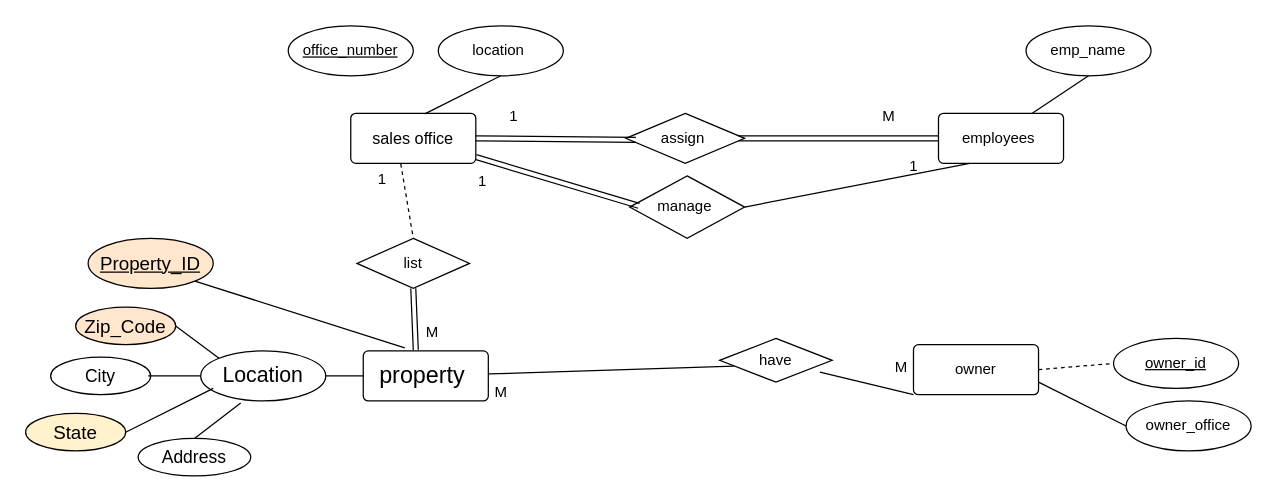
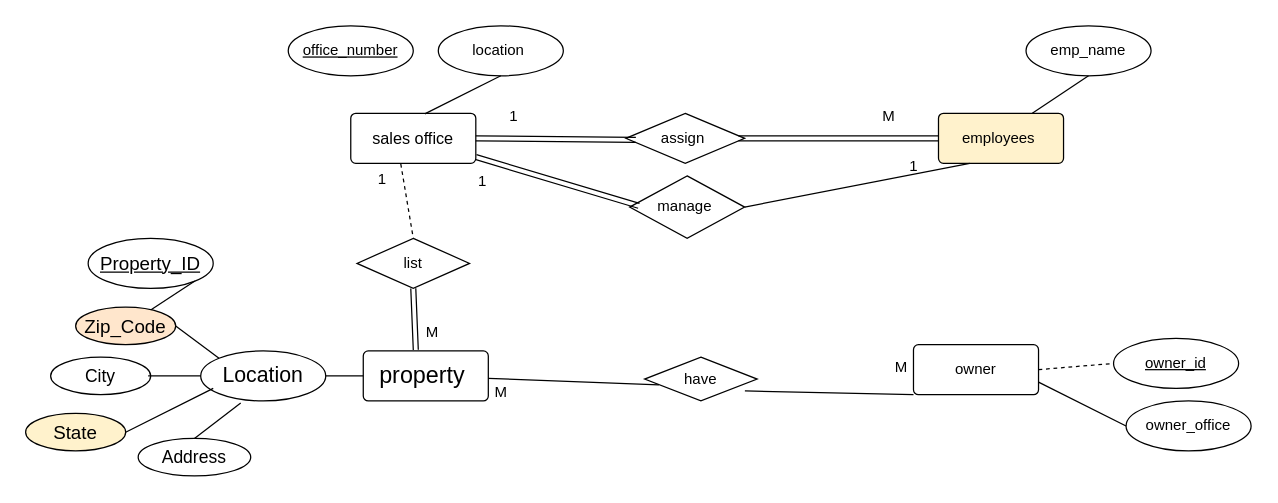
  <mxCell id="0" />
  <mxCell id="1" parent="0" />
  <mxCell id="2" value="&lt;font style=&quot;font-size: 13px;&quot;&gt;sales office&lt;/font&gt;" style="rounded=1;arcSize=10;whiteSpace=wrap;html=1;align=center;" vertex="1" parent="1"><mxGeometry x="280" y="90" width="100" height="40" as="geometry" /></mxCell>
  <mxCell id="3" value="&lt;u&gt;office_number&lt;/u&gt;" style="ellipse;whiteSpace=wrap;html=1;align=center;" vertex="1" parent="1"><mxGeometry x="230" y="20" width="100" height="40" as="geometry" /></mxCell>
  <mxCell id="4" value="location&amp;nbsp;" style="ellipse;whiteSpace=wrap;html=1;align=center;" vertex="1" parent="1"><mxGeometry x="350" y="20" width="100" height="40" as="geometry" /></mxCell>
  <mxCell id="5" value="" style="endArrow=none;html=1;rounded=0;exitX=0.5;exitY=1;exitDx=0;exitDy=0;entryX=0.592;entryY=0.01;entryDx=0;entryDy=0;entryPerimeter=0;" edge="1" parent="1" source="4" target="2"><mxGeometry relative="1" as="geometry"><mxPoint x="410" y="70" as="sourcePoint" /><mxPoint x="445" y="110" as="targetPoint" /><Array as="points" /></mxGeometry></mxCell>
- <mxCell id="6" value="employees&amp;nbsp;" style="rounded=1;arcSize=10;whiteSpace=wrap;html=1;align=center;" vertex="1" parent="1"><mxGeometry x="750" y="90" width="100" height="40" as="geometry" /></mxCell>
+ <mxCell id="6" value="employees&amp;nbsp;" style="rounded=1;arcSize=10;whiteSpace=wrap;html=1;align=center;fillColor=#fff2cc;" vertex="1" parent="1"><mxGeometry x="750" y="90" width="100" height="40" as="geometry" /></mxCell>
  <mxCell id="7" value="emp_name" style="ellipse;whiteSpace=wrap;html=1;align=center;" vertex="1" parent="1"><mxGeometry x="820" y="20" width="100" height="40" as="geometry" /></mxCell>
  <mxCell id="8" value="" style="endArrow=none;html=1;rounded=0;exitX=0.5;exitY=1;exitDx=0;exitDy=0;entryX=0.75;entryY=0;entryDx=0;entryDy=0;" edge="1" parent="1" source="7" target="6"><mxGeometry relative="1" as="geometry"><mxPoint x="855.2" y="60" as="sourcePoint" /><mxPoint x="810" y="96" as="targetPoint" /><Array as="points" /></mxGeometry></mxCell>
  <mxCell id="9" value="&lt;span id=&quot;docs-internal-guid-a40289fe-7fff-3c31-e89a-48deb0fe9cfd&quot;&gt;&lt;span style=&quot;font-size: 14pt; font-family: Arial, sans-serif; background-color: transparent; font-variant-numeric: normal; font-variant-east-asian: normal; font-variant-alternates: normal; font-variant-position: normal; vertical-align: baseline; white-space-collapse: preserve;&quot;&gt;property &lt;/span&gt;&lt;/span&gt;" style="rounded=1;arcSize=10;whiteSpace=wrap;html=1;align=center;" vertex="1" parent="1"><mxGeometry x="290" y="280" width="100" height="40" as="geometry" /></mxCell>
- <mxCell id="10" value="&lt;span id=&quot;docs-internal-guid-83a933f4-7fff-68ca-2d6f-78c5c4ba08d6&quot;&gt;&lt;span style=&quot;font-size: 15px; font-family: Arial, sans-serif; background-color: transparent; font-variant-numeric: normal; font-variant-east-asian: normal; font-variant-alternates: normal; font-variant-position: normal; vertical-align: baseline; white-space-collapse: preserve;&quot;&gt;&lt;u&gt;Property_ID&lt;/u&gt;&lt;/span&gt;&lt;/span&gt;" style="ellipse;whiteSpace=wrap;html=1;align=center;fillColor=#ffe6cc;" vertex="1" parent="1"><mxGeometry x="70" y="190" width="100" height="40" as="geometry" /></mxCell>
+ <mxCell id="10" value="&lt;span id=&quot;docs-internal-guid-83a933f4-7fff-68ca-2d6f-78c5c4ba08d6&quot;&gt;&lt;span style=&quot;font-size: 15px; font-family: Arial, sans-serif; background-color: transparent; font-variant-numeric: normal; font-variant-east-asian: normal; font-variant-alternates: normal; font-variant-position: normal; vertical-align: baseline; white-space-collapse: preserve;&quot;&gt;&lt;u&gt;Property_ID&lt;/u&gt;&lt;/span&gt;&lt;/span&gt;" style="ellipse;whiteSpace=wrap;html=1;align=center;" vertex="1" parent="1"><mxGeometry x="70" y="190" width="100" height="40" as="geometry" /></mxCell>
  <mxCell id="11" value="&lt;span id=&quot;docs-internal-guid-4574cbdf-7fff-9b85-7a3a-1b6a4e3f01fb&quot;&gt;&lt;span style=&quot;font-size: 17px; font-family: Arial, sans-serif; background-color: transparent; font-variant-numeric: normal; font-variant-east-asian: normal; font-variant-alternates: normal; font-variant-position: normal; vertical-align: baseline; white-space-collapse: preserve;&quot;&gt;Location&lt;/span&gt;&lt;/span&gt;" style="ellipse;whiteSpace=wrap;html=1;align=center;" vertex="1" parent="1"><mxGeometry x="160" y="280" width="100" height="40" as="geometry" /></mxCell>
  <mxCell id="12" value="&lt;span id=&quot;docs-internal-guid-0525c4d7-7fff-f24d-7714-2a5ecf475856&quot;&gt;&lt;span style=&quot;font-size: 14px; font-family: Arial, sans-serif; background-color: transparent; font-variant-numeric: normal; font-variant-east-asian: normal; font-variant-alternates: normal; font-variant-position: normal; vertical-align: baseline; white-space-collapse: preserve;&quot;&gt;Address&lt;/span&gt;&lt;/span&gt;" style="ellipse;whiteSpace=wrap;html=1;align=center;" vertex="1" parent="1"><mxGeometry x="110" y="350" width="90" height="30" as="geometry" /></mxCell>
  <mxCell id="13" value="&lt;span id=&quot;docs-internal-guid-02eaac0e-7fff-12d1-114c-93bcebaabfb0&quot;&gt;&lt;span style=&quot;font-size: 14px; font-family: Arial, sans-serif; background-color: transparent; font-variant-numeric: normal; font-variant-east-asian: normal; font-variant-alternates: normal; font-variant-position: normal; vertical-align: baseline; white-space-collapse: preserve;&quot;&gt;City&lt;/span&gt;&lt;/span&gt;" style="ellipse;whiteSpace=wrap;html=1;align=center;" vertex="1" parent="1"><mxGeometry x="40" y="285" width="80" height="30" as="geometry" /></mxCell>
  <mxCell id="14" value="&lt;span id=&quot;docs-internal-guid-0d21e450-7fff-334a-6dda-fb9d7b494d0e&quot;&gt;&lt;span style=&quot;font-size: 15px; font-family: Arial, sans-serif; background-color: transparent; font-variant-numeric: normal; font-variant-east-asian: normal; font-variant-alternates: normal; font-variant-position: normal; vertical-align: baseline; white-space-collapse: preserve;&quot;&gt;State&lt;/span&gt;&lt;/span&gt;" style="ellipse;whiteSpace=wrap;html=1;align=center;fillColor=#fff2cc;" vertex="1" parent="1"><mxGeometry x="20" y="330" width="80" height="30" as="geometry" /></mxCell>
  <mxCell id="15" value="&lt;span id=&quot;docs-internal-guid-6823d4c2-7fff-4a7a-ea0c-1dfe693ccae6&quot;&gt;&lt;span style=&quot;font-size: 15px; font-family: Arial, sans-serif; background-color: transparent; font-variant-numeric: normal; font-variant-east-asian: normal; font-variant-alternates: normal; font-variant-position: normal; vertical-align: baseline; white-space-collapse: preserve;&quot;&gt;Zip_Code&lt;/span&gt;&lt;/span&gt;" style="ellipse;whiteSpace=wrap;html=1;align=center;fillColor=#ffe6cc;" vertex="1" parent="1"><mxGeometry x="60" y="245" width="80" height="30" as="geometry" /></mxCell>
- <mxCell id="16" value="" style="endArrow=none;html=1;rounded=0;exitX=1;exitY=1;exitDx=0;exitDy=0;entryX=0.332;entryY=-0.06;entryDx=0;entryDy=0;entryPerimeter=0;" edge="1" parent="1" source="10" target="9"><mxGeometry relative="1" as="geometry"><mxPoint x="340" y="250" as="sourcePoint" /><mxPoint x="500" y="250" as="targetPoint" /></mxGeometry></mxCell>
+ <mxCell id="16" value="" style="endArrow=none;html=1;rounded=0;exitX=1;exitY=1;exitDx=0;exitDy=0;" edge="1" parent="1" source="10" target="15"><mxGeometry relative="1" as="geometry"><mxPoint x="340" y="250" as="sourcePoint" /><mxPoint x="500" y="250" as="targetPoint" /></mxGeometry></mxCell>
  <mxCell id="17" value="" style="endArrow=none;html=1;rounded=0;exitX=1;exitY=0.5;exitDx=0;exitDy=0;entryX=0;entryY=0.5;entryDx=0;entryDy=0;" edge="1" parent="1" source="11" target="9"><mxGeometry relative="1" as="geometry"><mxPoint x="260" y="300" as="sourcePoint" /><mxPoint x="280" y="300" as="targetPoint" /></mxGeometry></mxCell>
  <mxCell id="18" value="" style="endArrow=none;html=1;rounded=0;exitX=1;exitY=0.5;exitDx=0;exitDy=0;entryX=0;entryY=0;entryDx=0;entryDy=0;" edge="1" parent="1" source="15" target="11"><mxGeometry relative="1" as="geometry"><mxPoint x="160" y="259.5" as="sourcePoint" /><mxPoint x="230" y="259.5" as="targetPoint" /><Array as="points" /></mxGeometry></mxCell>
  <mxCell id="19" value="" style="endArrow=none;html=1;rounded=0;entryX=0;entryY=0.5;entryDx=0;entryDy=0;" edge="1" parent="1" target="11"><mxGeometry relative="1" as="geometry"><mxPoint x="118" y="300" as="sourcePoint" /><mxPoint x="160" y="300" as="targetPoint" /></mxGeometry></mxCell>
  <mxCell id="20" value="" style="endArrow=none;html=1;rounded=0;exitX=1;exitY=0.5;exitDx=0;exitDy=0;" edge="1" parent="1" source="14"><mxGeometry relative="1" as="geometry"><mxPoint x="240" y="380" as="sourcePoint" /><mxPoint x="170" y="310" as="targetPoint" /></mxGeometry></mxCell>
  <mxCell id="21" value="" style="endArrow=none;html=1;rounded=0;exitX=0.5;exitY=0;exitDx=0;exitDy=0;entryX=0.32;entryY=1.04;entryDx=0;entryDy=0;entryPerimeter=0;" edge="1" parent="1" source="12" target="11"><mxGeometry relative="1" as="geometry"><mxPoint x="200" y="350" as="sourcePoint" /><mxPoint x="360" y="350" as="targetPoint" /></mxGeometry></mxCell>
  <mxCell id="22" value="owner" style="rounded=1;arcSize=10;whiteSpace=wrap;html=1;align=center;" vertex="1" parent="1"><mxGeometry x="730" y="275" width="100" height="40" as="geometry" /></mxCell>
  <mxCell id="23" value="&lt;u&gt;owner_id&lt;/u&gt;" style="ellipse;whiteSpace=wrap;html=1;align=center;" vertex="1" parent="1"><mxGeometry x="890" y="270" width="100" height="40" as="geometry" /></mxCell>
  <mxCell id="24" value="" style="endArrow=none;html=1;rounded=0;exitX=1;exitY=0.5;exitDx=0;exitDy=0;entryX=0;entryY=0.5;entryDx=0;entryDy=0;dashed=1;" edge="1" parent="1" source="22" target="23"><mxGeometry relative="1" as="geometry"><mxPoint x="850" y="300" as="sourcePoint" /><mxPoint x="1010" y="300" as="targetPoint" /></mxGeometry></mxCell>
  <mxCell id="25" value="owner_office" style="ellipse;whiteSpace=wrap;html=1;align=center;" vertex="1" parent="1"><mxGeometry x="900" y="320" width="100" height="40" as="geometry" /></mxCell>
  <mxCell id="26" value="" style="endArrow=none;html=1;rounded=0;exitX=1;exitY=0.75;exitDx=0;exitDy=0;entryX=0;entryY=0.5;entryDx=0;entryDy=0;" edge="1" parent="1" source="22" target="25"><mxGeometry relative="1" as="geometry"><mxPoint x="790" y="350" as="sourcePoint" /><mxPoint x="950" y="350" as="targetPoint" /></mxGeometry></mxCell>
  <mxCell id="27" value="assign&amp;nbsp;" style="shape=rhombus;perimeter=rhombusPerimeter;whiteSpace=wrap;html=1;align=center;" vertex="1" parent="1"><mxGeometry x="500" y="90" width="95" height="40" as="geometry" /></mxCell>
  <mxCell id="28" value="M" style="text;html=1;align=center;verticalAlign=middle;resizable=0;points=[];autosize=1;strokeColor=none;fillColor=none;" vertex="1" parent="1"><mxGeometry x="695" y="78" width="30" height="30" as="geometry" /></mxCell>
  <mxCell id="29" value="1" style="text;html=1;align=center;verticalAlign=middle;resizable=0;points=[];autosize=1;strokeColor=none;fillColor=none;" vertex="1" parent="1"><mxGeometry x="395" y="78" width="30" height="30" as="geometry" /></mxCell>
  <mxCell id="30" value="" style="shape=link;html=1;rounded=0;" edge="1" parent="1"><mxGeometry relative="1" as="geometry"><mxPoint x="590" y="110" as="sourcePoint" /><mxPoint x="750" y="110" as="targetPoint" /></mxGeometry></mxCell>
  <mxCell id="31" value="manage&amp;nbsp;" style="shape=rhombus;perimeter=rhombusPerimeter;whiteSpace=wrap;html=1;align=center;" vertex="1" parent="1"><mxGeometry x="503" y="140" width="92" height="50" as="geometry" /></mxCell>
  <mxCell id="32" value="1" style="text;html=1;align=center;verticalAlign=middle;resizable=0;points=[];autosize=1;strokeColor=none;fillColor=none;" vertex="1" parent="1"><mxGeometry x="715" y="118" width="30" height="30" as="geometry" /></mxCell>
  <mxCell id="33" value="" style="shape=link;html=1;rounded=0;entryX=0.08;entryY=0.48;entryDx=0;entryDy=0;entryPerimeter=0;" edge="1" parent="1" source="2" target="31"><mxGeometry relative="1" as="geometry"><mxPoint x="343" y="150" as="sourcePoint" /><mxPoint x="503" y="150" as="targetPoint" /></mxGeometry></mxCell>
  <mxCell id="34" value="" style="resizable=0;html=1;whiteSpace=wrap;align=left;verticalAlign=bottom;" connectable="0" vertex="1" parent="33"><mxGeometry x="-1" relative="1" as="geometry" /></mxCell>
  <mxCell id="35" value="" style="resizable=0;html=1;whiteSpace=wrap;align=right;verticalAlign=bottom;" connectable="0" vertex="1" parent="33"><mxGeometry x="1" relative="1" as="geometry" /></mxCell>
  <mxCell id="36" value="" style="endArrow=none;html=1;rounded=0;entryX=0.25;entryY=1;entryDx=0;entryDy=0;exitX=1;exitY=0.5;exitDx=0;exitDy=0;" edge="1" parent="1" source="31" target="6"><mxGeometry relative="1" as="geometry"><mxPoint x="610" y="164.5" as="sourcePoint" /><mxPoint x="770" y="164.5" as="targetPoint" /></mxGeometry></mxCell>
  <mxCell id="37" value="1" style="text;html=1;align=center;verticalAlign=middle;resizable=0;points=[];autosize=1;strokeColor=none;fillColor=none;" vertex="1" parent="1"><mxGeometry x="370" y="130" width="30" height="30" as="geometry" /></mxCell>
  <mxCell id="38" value="list" style="shape=rhombus;perimeter=rhombusPerimeter;whiteSpace=wrap;html=1;align=center;" vertex="1" parent="1"><mxGeometry x="285" y="190" width="90" height="40" as="geometry" /></mxCell>
  <mxCell id="39" value="1" style="text;html=1;align=center;verticalAlign=middle;resizable=0;points=[];autosize=1;strokeColor=none;fillColor=none;" vertex="1" parent="1"><mxGeometry x="290" y="128" width="30" height="30" as="geometry" /></mxCell>
  <mxCell id="40" value="M" style="text;html=1;align=center;verticalAlign=middle;resizable=0;points=[];autosize=1;strokeColor=none;fillColor=none;" vertex="1" parent="1"><mxGeometry x="330" y="250" width="30" height="30" as="geometry" /></mxCell>
  <mxCell id="41" value="" style="shape=link;html=1;rounded=0;exitX=0.42;exitY=-0.02;exitDx=0;exitDy=0;exitPerimeter=0;entryX=0.5;entryY=1;entryDx=0;entryDy=0;" edge="1" parent="1" source="9" target="38"><mxGeometry relative="1" as="geometry"><mxPoint x="330" y="250" as="sourcePoint" /><mxPoint x="490" y="250" as="targetPoint" /></mxGeometry></mxCell>
  <mxCell id="42" value="" style="endArrow=none;html=1;rounded=0;exitX=0.4;exitY=1.01;exitDx=0;exitDy=0;exitPerimeter=0;entryX=0.5;entryY=0;entryDx=0;entryDy=0;dashed=1;" edge="1" parent="1" source="2" target="38"><mxGeometry relative="1" as="geometry"><mxPoint x="310" y="160" as="sourcePoint" /><mxPoint x="470" y="160" as="targetPoint" /></mxGeometry></mxCell>
- <mxCell id="43" value="have" style="shape=rhombus;perimeter=rhombusPerimeter;whiteSpace=wrap;html=1;align=center;" vertex="1" parent="1"><mxGeometry x="575" y="270" width="90" height="35" as="geometry" /></mxCell>
+ <mxCell id="43" value="have" style="shape=rhombus;perimeter=rhombusPerimeter;whiteSpace=wrap;html=1;align=center;" vertex="1" parent="1"><mxGeometry x="515" y="285" width="90" height="35" as="geometry" /></mxCell>
  <mxCell id="44" value="M" style="text;html=1;align=center;verticalAlign=middle;resizable=0;points=[];autosize=1;strokeColor=none;fillColor=none;" vertex="1" parent="1"><mxGeometry x="705" y="278" width="30" height="30" as="geometry" /></mxCell>
  <mxCell id="45" value="M" style="text;html=1;align=center;verticalAlign=middle;resizable=0;points=[];autosize=1;strokeColor=none;fillColor=none;" vertex="1" parent="1"><mxGeometry x="385" y="298" width="30" height="30" as="geometry" /></mxCell>
  <mxCell id="46" value="" style="endArrow=none;html=1;rounded=0;entryX=0.127;entryY=0.634;entryDx=0;entryDy=0;entryPerimeter=0;" edge="1" parent="1" source="9" target="43"><mxGeometry relative="1" as="geometry"><mxPoint x="390" y="300" as="sourcePoint" /><mxPoint x="550" y="300" as="targetPoint" /></mxGeometry></mxCell>
  <mxCell id="47" value="" style="endArrow=none;html=1;rounded=0;entryX=0;entryY=1;entryDx=0;entryDy=0;exitX=0.891;exitY=0.771;exitDx=0;exitDy=0;exitPerimeter=0;" edge="1" parent="1" source="43" target="22"><mxGeometry relative="1" as="geometry"><mxPoint x="400" y="210" as="sourcePoint" /><mxPoint x="560" y="210" as="targetPoint" /></mxGeometry></mxCell>
  <mxCell id="48" value="" style="shape=link;html=1;rounded=0;entryX=0.084;entryY=0.53;entryDx=0;entryDy=0;entryPerimeter=0;" edge="1" parent="1" target="27"><mxGeometry relative="1" as="geometry"><mxPoint x="380" y="110" as="sourcePoint" /><mxPoint x="500" y="110" as="targetPoint" /></mxGeometry></mxCell>
